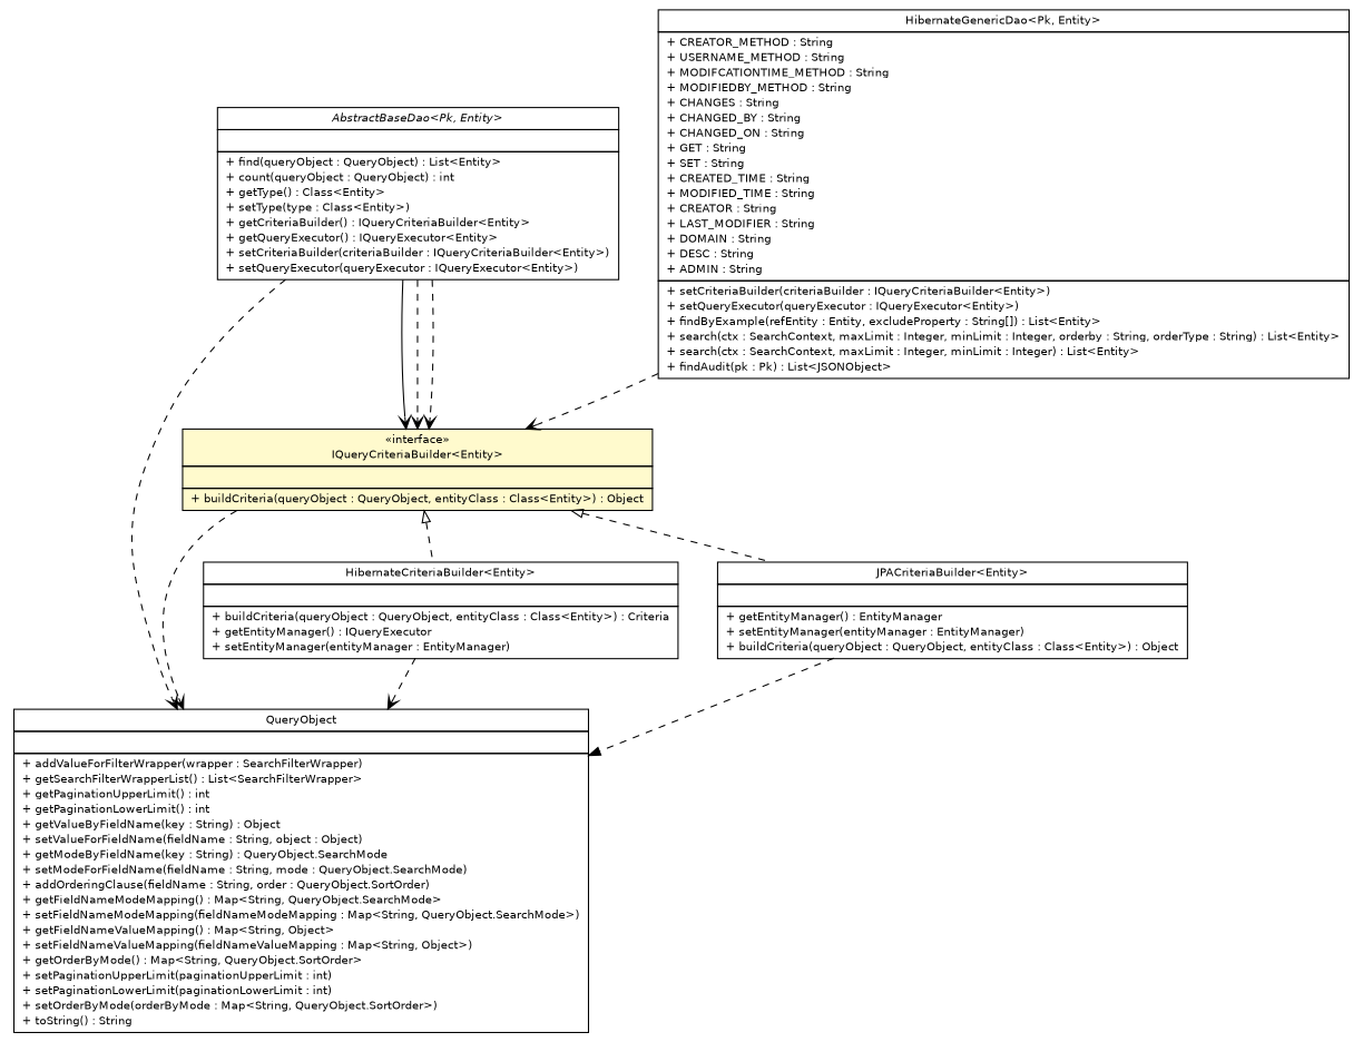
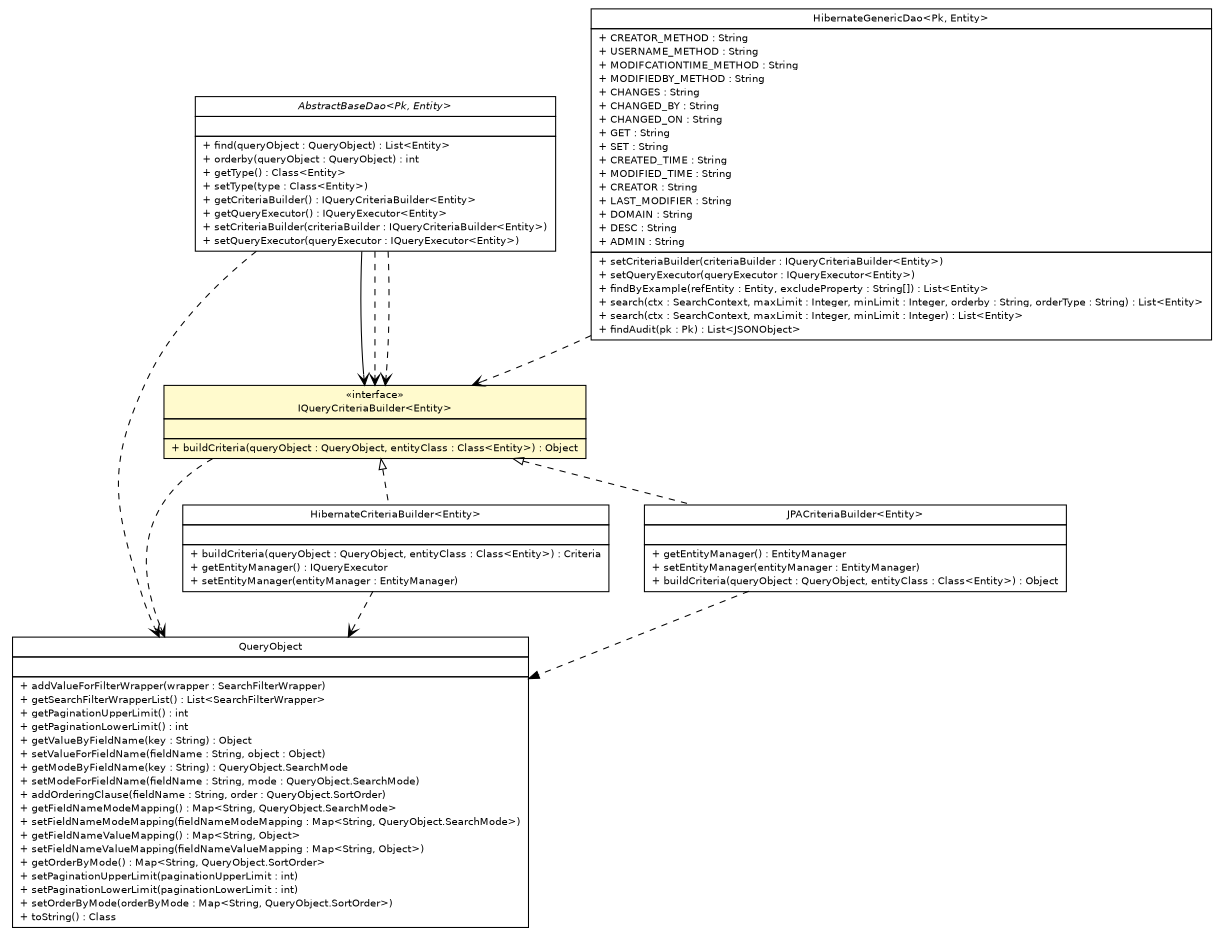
  digraph {
    nodesep=0.25
    rankdir=TB
    ranksep=0.5
    node [fontcolor=black fontname=Helvetica fontsize=10.0 shape=plaintext]
    edge [arrowhead=open color=black fontcolor=black fontname=Helvetica fontsize=10.0 headport=p labelfontname=Helvetica labelfontsize=10 style=dashed tailport=p]
-   n1 [label=<<table title="com.inn.headstartdemo.utils.QueryObject" border="0" cellborder="1" cellspacing="0" cellpadding="2" port="p" href="../../utils/QueryObject.html"> 		<tr><td><table border="0" cellspacing="0" cellpadding="1"> <tr><td align="center" balign="center"> QueryObject </td></tr> 		</table></td></tr> 		<tr><td><table border="0" cellspacing="0" cellpadding="1"> <tr><td align="left" balign="left">  </td></tr> 		</table></td></tr> 		<tr><td><table border="0" cellspacing="0" cellpadding="1"> <tr><td align="left" balign="left"> + addValueForFilterWrapper(wrapper : SearchFilterWrapper) </td></tr> <tr><td align="left" balign="left"> + getSearchFilterWrapperList() : List&lt;SearchFilterWrapper&gt; </td></tr> <tr><td align="left" balign="left"> + getPaginationUpperLimit() : int </td></tr> <tr><td align="left" balign="left"> + getPaginationLowerLimit() : int </td></tr> <tr><td align="left" balign="left"> + getValueByFieldName(key : String) : Object </td></tr> <tr><td align="left" balign="left"> + setValueForFieldName(fieldName : String, object : Object) </td></tr> <tr><td align="left" balign="left"> + getModeByFieldName(key : String) : QueryObject.SearchMode </td></tr> <tr><td align="left" balign="left"> + setModeForFieldName(fieldName : String, mode : QueryObject.SearchMode) </td></tr> <tr><td align="left" balign="left"> + addOrderingClause(fieldName : String, order : QueryObject.SortOrder) </td></tr> <tr><td align="left" balign="left"> + getFieldNameModeMapping() : Map&lt;String, QueryObject.SearchMode&gt; </td></tr> <tr><td align="left" balign="left"> + setFieldNameModeMapping(fieldNameModeMapping : Map&lt;String, QueryObject.SearchMode&gt;) </td></tr> <tr><td align="left" balign="left"> + getFieldNameValueMapping() : Map&lt;String, Object&gt; </td></tr> <tr><td align="left" balign="left"> + setFieldNameValueMapping(fieldNameValueMapping : Map&lt;String, Object&gt;) </td></tr> <tr><td align="left" balign="left"> + getOrderByMode() : Map&lt;String, QueryObject.SortOrder&gt; </td></tr> <tr><td align="left" balign="left"> + setPaginationUpperLimit(paginationUpperLimit : int) </td></tr> <tr><td align="left" balign="left"> + setPaginationLowerLimit(paginationLowerLimit : int) </td></tr> <tr><td align="left" balign="left"> + setOrderByMode(orderByMode : Map&lt;String, QueryObject.SortOrder&gt;) </td></tr> <tr><td align="left" balign="left"> + toString() : String </td></tr> 		</table></td></tr> 		</table>>]
-   n2 [label=<<table title="com.inn.headstartdemo.dao.generic.AbstractBaseDao" border="0" cellborder="1" cellspacing="0" cellpadding="2" port="p" href="../generic/AbstractBaseDao.html"> 		<tr><td><table border="0" cellspacing="0" cellpadding="1"> <tr><td align="center" balign="center"><font face="Helvetica-Oblique"> AbstractBaseDao&lt;Pk, Entity&gt; </font></td></tr> 		</table></td></tr> 		<tr><td><table border="0" cellspacing="0" cellpadding="1"> <tr><td align="left" balign="left">  </td></tr> 		</table></td></tr> 		<tr><td><table border="0" cellspacing="0" cellpadding="1"> <tr><td align="left" balign="left"> + find(queryObject : QueryObject) : List&lt;Entity&gt; </td></tr> <tr><td align="left" balign="left"> + count(queryObject : QueryObject) : int </td></tr> <tr><td align="left" balign="left"> + getType() : Class&lt;Entity&gt; </td></tr> <tr><td align="left" balign="left"> + setType(type : Class&lt;Entity&gt;) </td></tr> <tr><td align="left" balign="left"> + getCriteriaBuilder() : IQueryCriteriaBuilder&lt;Entity&gt; </td></tr> <tr><td align="left" balign="left"> + getQueryExecutor() : IQueryExecutor&lt;Entity&gt; </td></tr> <tr><td align="left" balign="left"> + setCriteriaBuilder(criteriaBuilder : IQueryCriteriaBuilder&lt;Entity&gt;) </td></tr> <tr><td align="left" balign="left"> + setQueryExecutor(queryExecutor : IQueryExecutor&lt;Entity&gt;) </td></tr> 		</table></td></tr> 		</table>>]
+   n1 [label=<<table title="com.inn.headstartdemo.utils.QueryObject" border="0" cellborder="1" cellspacing="0" cellpadding="2" port="p" href="../../utils/QueryObject.html"> 		<tr><td><table border="0" cellspacing="0" cellpadding="1"> <tr><td align="center" balign="center"> QueryObject </td></tr> 		</table></td></tr> 		<tr><td><table border="0" cellspacing="0" cellpadding="1"> <tr><td align="left" balign="left">  </td></tr> 		</table></td></tr> 		<tr><td><table border="0" cellspacing="0" cellpadding="1"> <tr><td align="left" balign="left"> + addValueForFilterWrapper(wrapper : SearchFilterWrapper) </td></tr> <tr><td align="left" balign="left"> + getSearchFilterWrapperList() : List&lt;SearchFilterWrapper&gt; </td></tr> <tr><td align="left" balign="left"> + getPaginationUpperLimit() : int </td></tr> <tr><td align="left" balign="left"> + getPaginationLowerLimit() : int </td></tr> <tr><td align="left" balign="left"> + getValueByFieldName(key : String) : Object </td></tr> <tr><td align="left" balign="left"> + setValueForFieldName(fieldName : String, object : Object) </td></tr> <tr><td align="left" balign="left"> + getModeByFieldName(key : String) : QueryObject.SearchMode </td></tr> <tr><td align="left" balign="left"> + setModeForFieldName(fieldName : String, mode : QueryObject.SearchMode) </td></tr> <tr><td align="left" balign="left"> + addOrderingClause(fieldName : String, order : QueryObject.SortOrder) </td></tr> <tr><td align="left" balign="left"> + getFieldNameModeMapping() : Map&lt;String, QueryObject.SearchMode&gt; </td></tr> <tr><td align="left" balign="left"> + setFieldNameModeMapping(fieldNameModeMapping : Map&lt;String, QueryObject.SearchMode&gt;) </td></tr> <tr><td align="left" balign="left"> + getFieldNameValueMapping() : Map&lt;String, Object&gt; </td></tr> <tr><td align="left" balign="left"> + setFieldNameValueMapping(fieldNameValueMapping : Map&lt;String, Object&gt;) </td></tr> <tr><td align="left" balign="left"> + getOrderByMode() : Map&lt;String, QueryObject.SortOrder&gt; </td></tr> <tr><td align="left" balign="left"> + setPaginationUpperLimit(paginationUpperLimit : int) </td></tr> <tr><td align="left" balign="left"> + setPaginationLowerLimit(paginationLowerLimit : int) </td></tr> <tr><td align="left" balign="left"> + setOrderByMode(orderByMode : Map&lt;String, QueryObject.SortOrder&gt;) </td></tr> <tr><td align="left" balign="left"> + toString() : Class </td></tr> 		</table></td></tr> 		</table>>]
+   n2 [label=<<table title="com.inn.headstartdemo.dao.generic.AbstractBaseDao" border="0" cellborder="1" cellspacing="0" cellpadding="2" port="p" href="../generic/AbstractBaseDao.html"> 		<tr><td><table border="0" cellspacing="0" cellpadding="1"> <tr><td align="center" balign="center"><font face="Helvetica-Oblique"> AbstractBaseDao&lt;Pk, Entity&gt; </font></td></tr> 		</table></td></tr> 		<tr><td><table border="0" cellspacing="0" cellpadding="1"> <tr><td align="left" balign="left">  </td></tr> 		</table></td></tr> 		<tr><td><table border="0" cellspacing="0" cellpadding="1"> <tr><td align="left" balign="left"> + find(queryObject : QueryObject) : List&lt;Entity&gt; </td></tr> <tr><td align="left" balign="left"> + orderby(queryObject : QueryObject) : int </td></tr> <tr><td align="left" balign="left"> + getType() : Class&lt;Entity&gt; </td></tr> <tr><td align="left" balign="left"> + setType(type : Class&lt;Entity&gt;) </td></tr> <tr><td align="left" balign="left"> + getCriteriaBuilder() : IQueryCriteriaBuilder&lt;Entity&gt; </td></tr> <tr><td align="left" balign="left"> + getQueryExecutor() : IQueryExecutor&lt;Entity&gt; </td></tr> <tr><td align="left" balign="left"> + setCriteriaBuilder(criteriaBuilder : IQueryCriteriaBuilder&lt;Entity&gt;) </td></tr> <tr><td align="left" balign="left"> + setQueryExecutor(queryExecutor : IQueryExecutor&lt;Entity&gt;) </td></tr> 		</table></td></tr> 		</table>>]
    n3 [label=<<table title="com.inn.headstartdemo.dao.criteria.IQueryCriteriaBuilder" border="0" cellborder="1" cellspacing="0" cellpadding="2" port="p" bgcolor="lemonChiffon" href="./IQueryCriteriaBuilder.html"> 		<tr><td><table border="0" cellspacing="0" cellpadding="1"> <tr><td align="center" balign="center"> &#171;interface&#187; </td></tr> <tr><td align="center" balign="center"> IQueryCriteriaBuilder&lt;Entity&gt; </td></tr> 		</table></td></tr> 		<tr><td><table border="0" cellspacing="0" cellpadding="1"> <tr><td align="left" balign="left">  </td></tr> 		</table></td></tr> 		<tr><td><table border="0" cellspacing="0" cellpadding="1"> <tr><td align="left" balign="left"> + buildCriteria(queryObject : QueryObject, entityClass : Class&lt;Entity&gt;) : Object </td></tr> 		</table></td></tr> 		</table>>]
    n4 [label=<<table title="com.inn.headstartdemo.dao.criteria.impl.HibernateCriteriaBuilder" border="0" cellborder="1" cellspacing="0" cellpadding="2" port="p" href="./impl/HibernateCriteriaBuilder.html"> 		<tr><td><table border="0" cellspacing="0" cellpadding="1"> <tr><td align="center" balign="center"> HibernateCriteriaBuilder&lt;Entity&gt; </td></tr> 		</table></td></tr> 		<tr><td><table border="0" cellspacing="0" cellpadding="1"> <tr><td align="left" balign="left">  </td></tr> 		</table></td></tr> 		<tr><td><table border="0" cellspacing="0" cellpadding="1"> <tr><td align="left" balign="left"> + buildCriteria(queryObject : QueryObject, entityClass : Class&lt;Entity&gt;) : Criteria </td></tr> <tr><td align="left" balign="left"> + getEntityManager() : IQueryExecutor </td></tr> <tr><td align="left" balign="left"> + setEntityManager(entityManager : EntityManager) </td></tr> 		</table></td></tr> 		</table>>]
    n5 [label=<<table title="com.inn.headstartdemo.dao.criteria.impl.JPACriteriaBuilder" border="0" cellborder="1" cellspacing="0" cellpadding="2" port="p" href="./impl/JPACriteriaBuilder.html"> 		<tr><td><table border="0" cellspacing="0" cellpadding="1"> <tr><td align="center" balign="center"> JPACriteriaBuilder&lt;Entity&gt; </td></tr> 		</table></td></tr> 		<tr><td><table border="0" cellspacing="0" cellpadding="1"> <tr><td align="left" balign="left">  </td></tr> 		</table></td></tr> 		<tr><td><table border="0" cellspacing="0" cellpadding="1"> <tr><td align="left" balign="left"> + getEntityManager() : EntityManager </td></tr> <tr><td align="left" balign="left"> + setEntityManager(entityManager : EntityManager) </td></tr> <tr><td align="left" balign="left"> + buildCriteria(queryObject : QueryObject, entityClass : Class&lt;Entity&gt;) : Object </td></tr> 		</table></td></tr> 		</table>>]
    n6 [label=<<table title="com.inn.headstartdemo.dao.generic.impl.HibernateGenericDao" border="0" cellborder="1" cellspacing="0" cellpadding="2" port="p" href="../generic/impl/HibernateGenericDao.html"> 		<tr><td><table border="0" cellspacing="0" cellpadding="1"> <tr><td align="center" balign="center"> HibernateGenericDao&lt;Pk, Entity&gt; </td></tr> 		</table></td></tr> 		<tr><td><table border="0" cellspacing="0" cellpadding="1"> <tr><td align="left" balign="left"> + CREATOR_METHOD : String </td></tr> <tr><td align="left" balign="left"> + USERNAME_METHOD : String </td></tr> <tr><td align="left" balign="left"> + MODIFCATIONTIME_METHOD : String </td></tr> <tr><td align="left" balign="left"> + MODIFIEDBY_METHOD : String </td></tr> <tr><td align="left" balign="left"> + CHANGES : String </td></tr> <tr><td align="left" balign="left"> + CHANGED_BY : String </td></tr> <tr><td align="left" balign="left"> + CHANGED_ON : String </td></tr> <tr><td align="left" balign="left"> + GET : String </td></tr> <tr><td align="left" balign="left"> + SET : String </td></tr> <tr><td align="left" balign="left"> + CREATED_TIME : String </td></tr> <tr><td align="left" balign="left"> + MODIFIED_TIME : String </td></tr> <tr><td align="left" balign="left"> + CREATOR : String </td></tr> <tr><td align="left" balign="left"> + LAST_MODIFIER : String </td></tr> <tr><td align="left" balign="left"> + DOMAIN : String </td></tr> <tr><td align="left" balign="left"> + DESC : String </td></tr> <tr><td align="left" balign="left"> + ADMIN : String </td></tr> 		</table></td></tr> 		<tr><td><table border="0" cellspacing="0" cellpadding="1"> <tr><td align="left" balign="left"> + setCriteriaBuilder(criteriaBuilder : IQueryCriteriaBuilder&lt;Entity&gt;) </td></tr> <tr><td align="left" balign="left"> + setQueryExecutor(queryExecutor : IQueryExecutor&lt;Entity&gt;) </td></tr> <tr><td align="left" balign="left"> + findByExample(refEntity : Entity, excludeProperty : String[]) : List&lt;Entity&gt; </td></tr> <tr><td align="left" balign="left"> + search(ctx : SearchContext, maxLimit : Integer, minLimit : Integer, orderby : String, orderType : String) : List&lt;Entity&gt; </td></tr> <tr><td align="left" balign="left"> + search(ctx : SearchContext, maxLimit : Integer, minLimit : Integer) : List&lt;Entity&gt; </td></tr> <tr><td align="left" balign="left"> + findAudit(pk : Pk) : List&lt;JSONObject&gt; </td></tr> 		</table></td></tr> 		</table>>]
    n2 -> n1
    n2 -> n3 [style=""]
    n2 -> n3
    n2 -> n3
    n3 -> n1
    n3 -> n4 [arrowtail=empty dir=back fontsize=10 arrowhead="" color="" fontcolor=""]
    n3 -> n5 [arrowtail=empty dir=back fontsize=10 arrowhead="" color="" fontcolor=""]
    n4 -> n1
    n5 -> n1 [arrowhead=normal]
    n6 -> n3
  }
